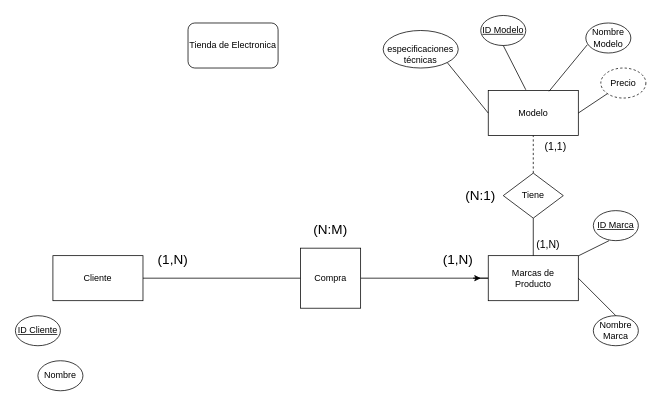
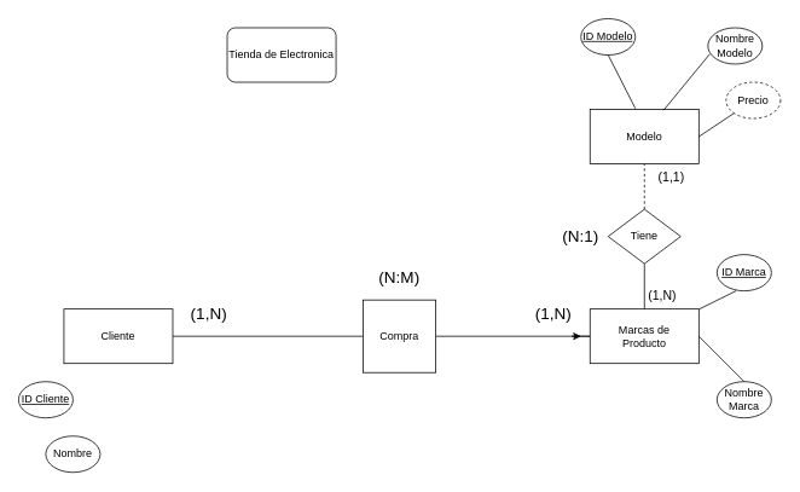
  <mxCell id="0" />
  <mxCell id="1" parent="0" />
  <mxCell id="2" value="Cliente" style="rounded=0;whiteSpace=wrap;html=1;" vertex="1" parent="1"><mxGeometry x="70" y="340" width="120" height="60" as="geometry" /></mxCell>
  <mxCell id="3" value="Modelo" style="rounded=0;whiteSpace=wrap;html=1;" vertex="1" parent="1"><mxGeometry x="650" y="120" width="120" height="60" as="geometry" /></mxCell>
  <mxCell id="4" style="edgeStyle=orthogonalEdgeStyle;rounded=0;orthogonalLoop=1;jettySize=auto;html=1;" edge="1" parent="1" source="5"><mxGeometry relative="1" as="geometry"><mxPoint x="640" y="370" as="targetPoint" /></mxGeometry></mxCell>
  <mxCell id="5" value="Marcas de&lt;br&gt;Producto" style="rounded=0;whiteSpace=wrap;html=1;" vertex="1" parent="1"><mxGeometry x="650" y="340" width="120" height="60" as="geometry" /></mxCell>
  <mxCell id="6" value="" style="endArrow=none;html=1;rounded=0;exitX=1;exitY=0.5;exitDx=0;exitDy=0;" edge="1" parent="1" source="8"><mxGeometry width="50" height="50" relative="1" as="geometry"><mxPoint x="580" y="430" as="sourcePoint" /><mxPoint x="650" y="370" as="targetPoint" /></mxGeometry></mxCell>
  <mxCell id="7" value="" style="endArrow=none;html=1;rounded=0;exitX=1;exitY=0.5;exitDx=0;exitDy=0;" edge="1" parent="1" source="2" target="8"><mxGeometry width="50" height="50" relative="1" as="geometry"><mxPoint x="190" y="370" as="sourcePoint" /><mxPoint x="650" y="370" as="targetPoint" /></mxGeometry></mxCell>
  <mxCell id="8" value="Compra" style="whiteSpace=wrap;html=1;rounded=0;" vertex="1" parent="1"><mxGeometry x="400" y="330" width="80" height="80" as="geometry" /></mxCell>
  <mxCell id="9" value="Tienda de Electronica" style="rounded=1;whiteSpace=wrap;html=1;" vertex="1" parent="1"><mxGeometry x="250" y="30" width="120" height="60" as="geometry" /></mxCell>
  <mxCell id="10" value="" style="endArrow=none;html=1;rounded=0;entryX=0.5;entryY=1;entryDx=0;entryDy=0;exitX=0.5;exitY=0;exitDx=0;exitDy=0;dashed=1;" edge="1" parent="1" source="12" target="3"><mxGeometry width="50" height="50" relative="1" as="geometry"><mxPoint x="580" y="430" as="sourcePoint" /><mxPoint x="630" y="380" as="targetPoint" /></mxGeometry></mxCell>
  <mxCell id="11" value="" style="endArrow=none;html=1;rounded=0;entryX=0.5;entryY=1;entryDx=0;entryDy=0;exitX=0.5;exitY=0;exitDx=0;exitDy=0;" edge="1" parent="1" source="5" target="12"><mxGeometry width="50" height="50" relative="1" as="geometry"><mxPoint x="710" y="340" as="sourcePoint" /><mxPoint x="710" y="180" as="targetPoint" /></mxGeometry></mxCell>
  <mxCell id="12" value="Tiene" style="rhombus;whiteSpace=wrap;html=1;" vertex="1" parent="1"><mxGeometry x="670" y="230" width="80" height="60" as="geometry" /></mxCell>
  <mxCell id="13" value="&lt;u&gt;ID Cliente&lt;/u&gt;" style="ellipse;whiteSpace=wrap;html=1;" vertex="1" parent="1"><mxGeometry x="20" y="420" width="60" height="40" as="geometry" /></mxCell>
  <mxCell id="14" value="Nombre" style="ellipse;whiteSpace=wrap;html=1;" vertex="1" parent="1"><mxGeometry x="50" y="480" width="60" height="40" as="geometry" /></mxCell>
  <mxCell id="15" value="Nombre Marca" style="ellipse;whiteSpace=wrap;html=1;" vertex="1" parent="1"><mxGeometry x="790" y="420" width="60" height="40" as="geometry" /></mxCell>
  <mxCell id="16" value="&lt;u&gt;ID Modelo&lt;/u&gt;" style="ellipse;whiteSpace=wrap;html=1;" vertex="1" parent="1"><mxGeometry x="640" y="20" width="60" height="40" as="geometry" /></mxCell>
  <mxCell id="17" value="&lt;u&gt;ID Marca&lt;/u&gt;" style="ellipse;whiteSpace=wrap;html=1;" vertex="1" parent="1"><mxGeometry x="790" y="280" width="60" height="40" as="geometry" /></mxCell>
  <mxCell id="18" value="" style="endArrow=none;html=1;rounded=0;entryX=1;entryY=0.5;entryDx=0;entryDy=0;exitX=0.5;exitY=0;exitDx=0;exitDy=0;" edge="1" parent="1" source="15" target="5"><mxGeometry width="50" height="50" relative="1" as="geometry"><mxPoint x="730" y="470" as="sourcePoint" /><mxPoint x="780" y="420" as="targetPoint" /></mxGeometry></mxCell>
  <mxCell id="19" value="" style="endArrow=none;html=1;rounded=0;entryX=0.35;entryY=1;entryDx=0;entryDy=0;entryPerimeter=0;" edge="1" parent="1" source="5" target="17"><mxGeometry width="50" height="50" relative="1" as="geometry"><mxPoint x="845" y="395" as="sourcePoint" /><mxPoint x="795" y="345" as="targetPoint" /></mxGeometry></mxCell>
  <mxCell id="20" value="Precio" style="ellipse;whiteSpace=wrap;html=1;dashed=1;" vertex="1" parent="1"><mxGeometry x="800" y="90" width="60" height="40" as="geometry" /></mxCell>
  <mxCell id="21" value="Nombre&lt;br&gt;Modelo" style="ellipse;whiteSpace=wrap;html=1;" vertex="1" parent="1"><mxGeometry x="780" y="30" width="60" height="40" as="geometry" /></mxCell>
  <mxCell id="22" value="" style="endArrow=none;html=1;rounded=0;exitX=1;exitY=0.5;exitDx=0;exitDy=0;entryX=0;entryY=1;entryDx=0;entryDy=0;" edge="1" parent="1" source="3" target="20"><mxGeometry width="50" height="50" relative="1" as="geometry"><mxPoint x="740" y="270" as="sourcePoint" /><mxPoint x="800" y="170" as="targetPoint" /></mxGeometry></mxCell>
  <mxCell id="23" value="" style="endArrow=none;html=1;rounded=0;entryX=0.033;entryY=0.725;entryDx=0;entryDy=0;exitX=0.675;exitY=0.017;exitDx=0;exitDy=0;exitPerimeter=0;entryPerimeter=0;" edge="1" parent="1" source="3" target="21"><mxGeometry width="50" height="50" relative="1" as="geometry"><mxPoint x="720" y="100" as="sourcePoint" /><mxPoint x="770" y="50" as="targetPoint" /></mxGeometry></mxCell>
  <mxCell id="24" value="" style="endArrow=none;html=1;rounded=0;entryX=0.5;entryY=1;entryDx=0;entryDy=0;exitX=0.417;exitY=-0.017;exitDx=0;exitDy=0;exitPerimeter=0;" edge="1" parent="1" source="3" target="16"><mxGeometry width="50" height="50" relative="1" as="geometry"><mxPoint x="710" y="100" as="sourcePoint" /><mxPoint x="760" y="50" as="targetPoint" /></mxGeometry></mxCell>
- <mxCell id="25" value="&lt;br&gt;especificaciones técnicas" style="ellipse;whiteSpace=wrap;html=1;" vertex="1" parent="1"><mxGeometry x="510" y="40" width="100" height="50" as="geometry" /></mxCell>
- <mxCell id="26" value="" style="endArrow=none;html=1;rounded=0;entryX=0;entryY=0.5;entryDx=0;entryDy=0;exitX=1;exitY=1;exitDx=0;exitDy=0;" edge="1" parent="1" source="25" target="3"><mxGeometry width="50" height="50" relative="1" as="geometry"><mxPoint x="580" y="430" as="sourcePoint" /><mxPoint x="630" y="380" as="targetPoint" /></mxGeometry></mxCell>
  <mxCell id="27" value="&lt;font style=&quot;font-size: 18px;&quot;&gt;(1,N)&lt;/font&gt;" style="text;html=1;strokeColor=none;fillColor=none;align=center;verticalAlign=middle;whiteSpace=wrap;rounded=0;" vertex="1" parent="1"><mxGeometry x="580" y="330" width="60" height="30" as="geometry" /></mxCell>
  <mxCell id="28" value="&lt;font style=&quot;font-size: 18px;&quot;&gt;(1,N)&lt;/font&gt;" style="text;html=1;strokeColor=none;fillColor=none;align=center;verticalAlign=middle;whiteSpace=wrap;rounded=0;" vertex="1" parent="1"><mxGeometry x="200" y="330" width="60" height="30" as="geometry" /></mxCell>
  <mxCell id="29" value="&lt;font style=&quot;font-size: 18px;&quot;&gt;(N:M)&lt;/font&gt;" style="text;html=1;strokeColor=none;fillColor=none;align=center;verticalAlign=middle;whiteSpace=wrap;rounded=0;" vertex="1" parent="1"><mxGeometry x="410" y="290" width="60" height="30" as="geometry" /></mxCell>
  <mxCell id="30" value="&lt;font style=&quot;font-size: 14px;&quot;&gt;(1,1)&lt;/font&gt;" style="text;html=1;strokeColor=none;fillColor=none;align=center;verticalAlign=middle;whiteSpace=wrap;rounded=0;" vertex="1" parent="1"><mxGeometry x="710" y="180" width="60" height="30" as="geometry" /></mxCell>
  <mxCell id="31" value="&lt;font style=&quot;font-size: 14px;&quot;&gt;(1,N)&lt;/font&gt;" style="text;html=1;strokeColor=none;fillColor=none;align=center;verticalAlign=middle;whiteSpace=wrap;rounded=0;" vertex="1" parent="1"><mxGeometry x="700" y="310" width="60" height="30" as="geometry" /></mxCell>
  <mxCell id="32" value="&lt;font style=&quot;font-size: 18px;&quot;&gt;(N:1)&lt;/font&gt;" style="text;html=1;strokeColor=none;fillColor=none;align=center;verticalAlign=middle;whiteSpace=wrap;rounded=0;" vertex="1" parent="1"><mxGeometry x="610" y="245" width="60" height="30" as="geometry" /></mxCell>
